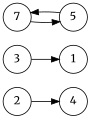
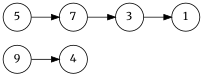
  digraph {
    fontname=Merriweather
    rankdir=LR
    node [fontname=Merriweather shape=circle]
    edge [fontname=Merriweather]
-   2
+   2 [label=9]
    4
    3
    1
    n5 [label=7]
    5
    2 -> 4
    3 -> 1
-   n5 -> 5
+   n5 -> 3
    5 -> n5
  }
